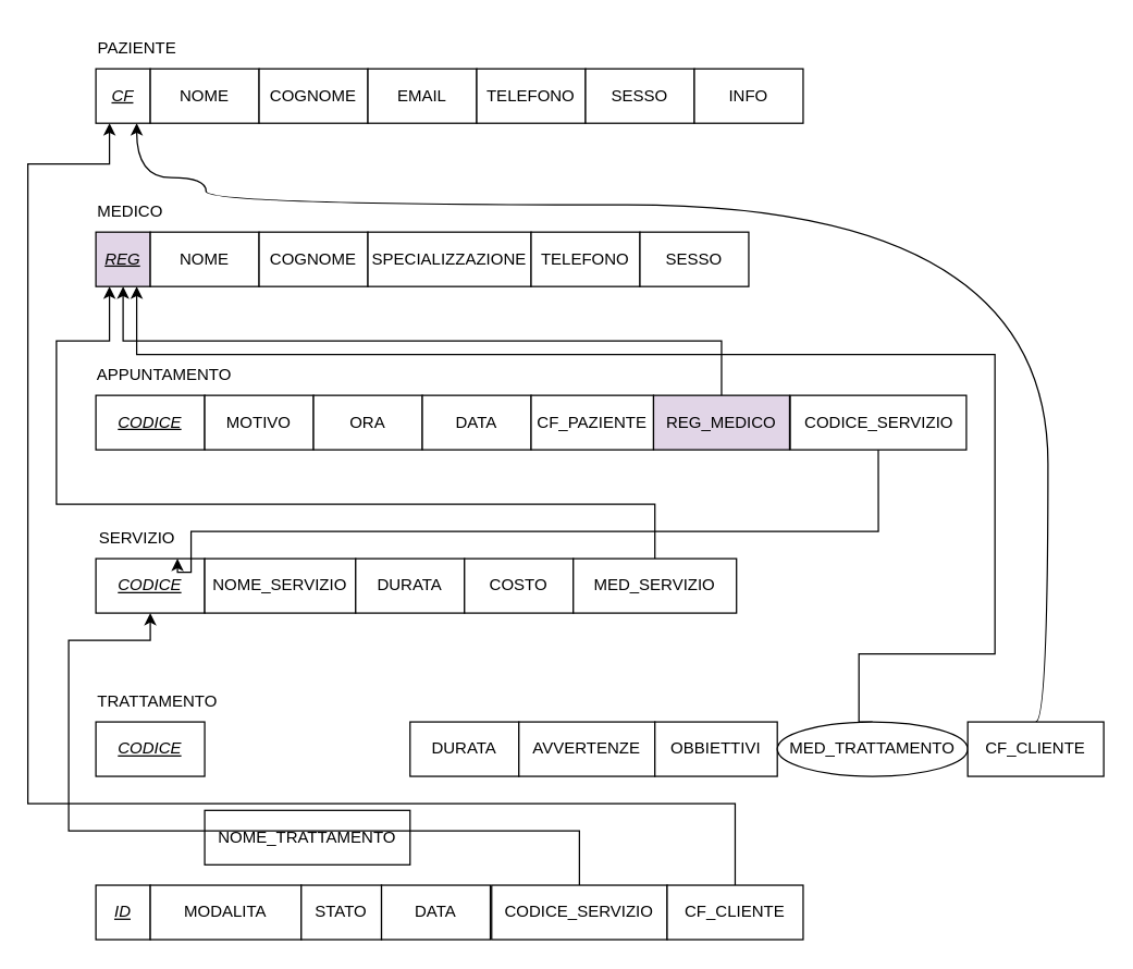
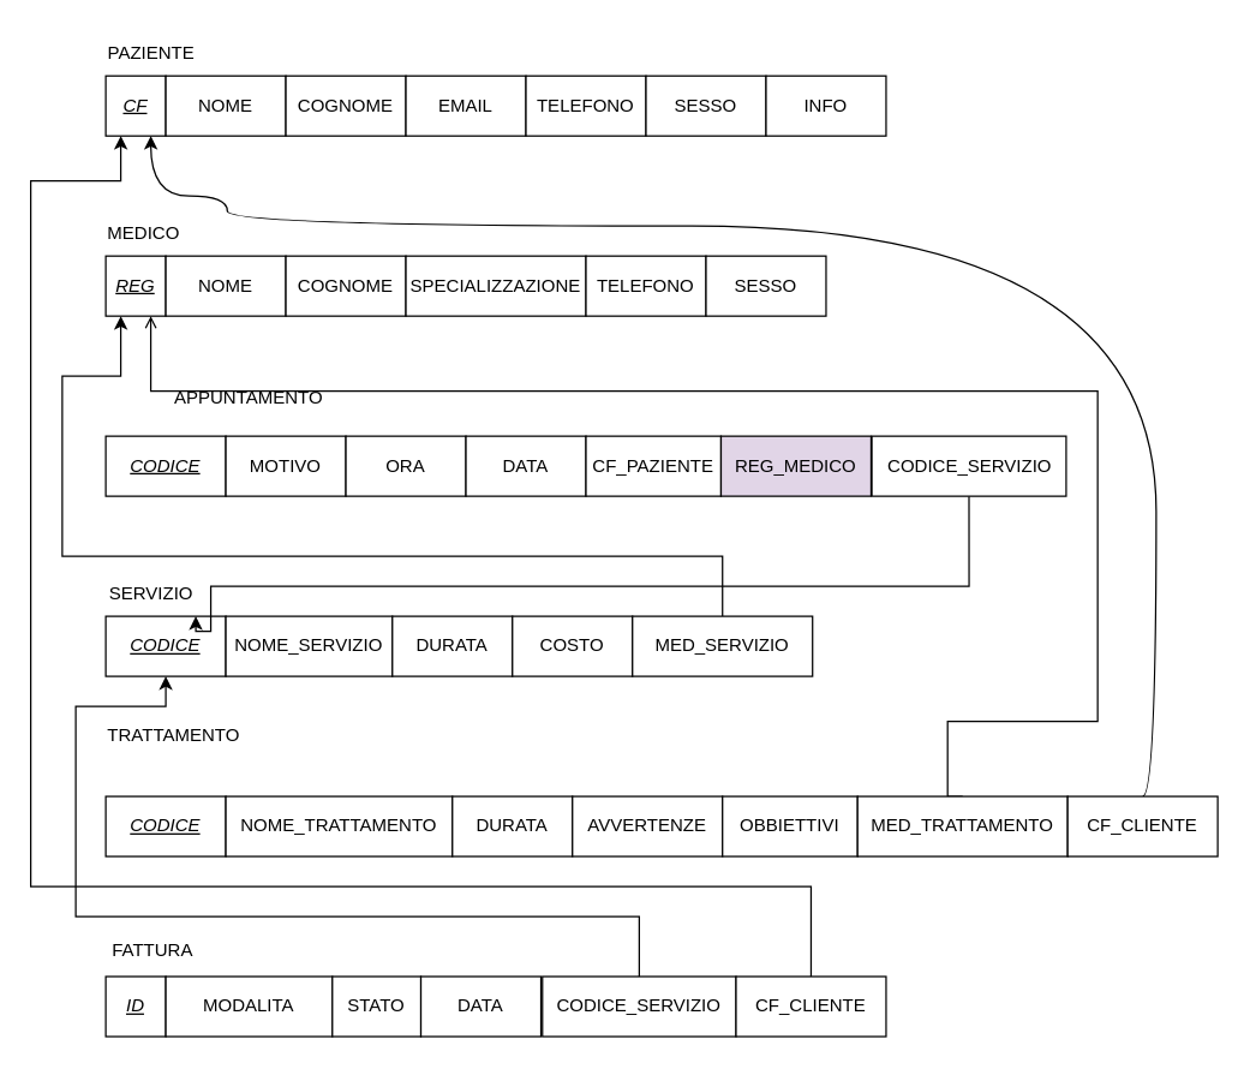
  <mxCell id="0" />
  <mxCell id="1" parent="0" />
  <mxCell id="2" value="&lt;i&gt;&lt;u&gt;CF&lt;/u&gt;&lt;/i&gt;" style="html=1;whiteSpace=wrap;container=1;recursiveResize=0;collapsible=0;" vertex="1" parent="1"><mxGeometry x="70" y="50" width="40" height="40" as="geometry" /></mxCell>
  <mxCell id="3" value="PAZIENTE" style="text;html=1;align=center;verticalAlign=middle;resizable=0;points=[];autosize=1;strokeColor=none;fillColor=none;" vertex="1" parent="1"><mxGeometry x="60" y="20" width="80" height="30" as="geometry" /></mxCell>
  <mxCell id="4" value="NOME" style="html=1;whiteSpace=wrap;container=1;recursiveResize=0;collapsible=0;" vertex="1" parent="1"><mxGeometry x="110" y="50" width="80" height="40" as="geometry" /></mxCell>
  <mxCell id="5" value="COGNOME" style="html=1;whiteSpace=wrap;container=1;recursiveResize=0;collapsible=0;" vertex="1" parent="1"><mxGeometry x="190" y="50" width="80" height="40" as="geometry" /></mxCell>
  <mxCell id="6" value="EMAIL" style="html=1;whiteSpace=wrap;container=1;recursiveResize=0;collapsible=0;" vertex="1" parent="1"><mxGeometry x="270" y="50" width="80" height="40" as="geometry" /></mxCell>
  <mxCell id="7" value="TELEFONO" style="html=1;whiteSpace=wrap;container=1;recursiveResize=0;collapsible=0;" vertex="1" parent="1"><mxGeometry x="350" y="50" width="80" height="40" as="geometry" /></mxCell>
  <mxCell id="8" value="SESSO" style="html=1;whiteSpace=wrap;container=1;recursiveResize=0;collapsible=0;" vertex="1" parent="1"><mxGeometry x="430" y="50" width="80" height="40" as="geometry" /></mxCell>
  <mxCell id="9" value="INFO" style="html=1;whiteSpace=wrap;container=1;recursiveResize=0;collapsible=0;" vertex="1" parent="1"><mxGeometry x="510" y="50" width="80" height="40" as="geometry" /></mxCell>
  <mxCell id="10" value="&lt;i&gt;&lt;u&gt;CODICE&lt;/u&gt;&lt;/i&gt;" style="html=1;whiteSpace=wrap;container=1;recursiveResize=0;collapsible=0;" vertex="1" parent="1"><mxGeometry x="70" y="290" width="80" height="40" as="geometry" /></mxCell>
  <mxCell id="11" value="MOTIVO" style="html=1;whiteSpace=wrap;container=1;recursiveResize=0;collapsible=0;" vertex="1" parent="1"><mxGeometry x="150" y="290" width="80" height="40" as="geometry" /></mxCell>
  <mxCell id="12" value="ORA" style="html=1;whiteSpace=wrap;container=1;recursiveResize=0;collapsible=0;" vertex="1" parent="1"><mxGeometry x="230" y="290" width="80" height="40" as="geometry" /></mxCell>
  <mxCell id="13" value="DATA" style="html=1;whiteSpace=wrap;container=1;recursiveResize=0;collapsible=0;" vertex="1" parent="1"><mxGeometry x="310" y="290" width="80" height="40" as="geometry" /></mxCell>
- <mxCell id="14" value="APPUNTAMENTO" style="text;html=1;align=center;verticalAlign=middle;resizable=0;points=[];autosize=1;strokeColor=none;fillColor=none;" vertex="1" parent="1"><mxGeometry x="60" y="260" width="120" height="30" as="geometry" /></mxCell>
- <mxCell id="15" value="&lt;i&gt;&lt;u&gt;REG&lt;/u&gt;&lt;/i&gt;" style="html=1;whiteSpace=wrap;container=1;recursiveResize=0;collapsible=0;fillColor=#e1d5e7;" vertex="1" parent="1"><mxGeometry x="70" y="170" width="40" height="40" as="geometry" /></mxCell>
+ <mxCell id="14" value="APPUNTAMENTO" style="text;html=1;align=center;verticalAlign=middle;resizable=0;points=[];autosize=1;strokeColor=none;fillColor=none;" vertex="1" parent="1"><mxGeometry x="105" y="250" width="120" height="30" as="geometry" /></mxCell>
+ <mxCell id="15" value="&lt;i&gt;&lt;u&gt;REG&lt;/u&gt;&lt;/i&gt;" style="html=1;whiteSpace=wrap;container=1;recursiveResize=0;collapsible=0;" vertex="1" parent="1"><mxGeometry x="70" y="170" width="40" height="40" as="geometry" /></mxCell>
  <mxCell id="16" value="NOME" style="html=1;whiteSpace=wrap;container=1;recursiveResize=0;collapsible=0;" vertex="1" parent="1"><mxGeometry x="110" y="170" width="80" height="40" as="geometry" /></mxCell>
  <mxCell id="17" value="COGNOME" style="html=1;whiteSpace=wrap;container=1;recursiveResize=0;collapsible=0;" vertex="1" parent="1"><mxGeometry x="190" y="170" width="80" height="40" as="geometry" /></mxCell>
  <mxCell id="18" value="SPECIALIZZAZIONE" style="html=1;whiteSpace=wrap;container=1;recursiveResize=0;collapsible=0;" vertex="1" parent="1"><mxGeometry x="270" y="170" width="120" height="40" as="geometry" /></mxCell>
  <mxCell id="19" value="TELEFONO" style="html=1;whiteSpace=wrap;container=1;recursiveResize=0;collapsible=0;" vertex="1" parent="1"><mxGeometry x="390" y="170" width="80" height="40" as="geometry" /></mxCell>
  <mxCell id="20" value="MEDICO" style="text;html=1;align=center;verticalAlign=middle;resizable=0;points=[];autosize=1;strokeColor=none;fillColor=none;" vertex="1" parent="1"><mxGeometry x="60" y="140" width="70" height="30" as="geometry" /></mxCell>
  <mxCell id="21" value="SESSO" style="html=1;whiteSpace=wrap;container=1;recursiveResize=0;collapsible=0;" vertex="1" parent="1"><mxGeometry x="470" y="170" width="80" height="40" as="geometry" /></mxCell>
  <mxCell id="22" value="CF_PAZIENTE" style="html=1;whiteSpace=wrap;container=1;recursiveResize=0;collapsible=0;" vertex="1" parent="1"><mxGeometry x="390" y="290" width="90" height="40" as="geometry" /></mxCell>
- <mxCell id="23" style="edgeStyle=orthogonalEdgeStyle;rounded=0;orthogonalLoop=1;jettySize=auto;html=1;exitX=0.5;exitY=0;exitDx=0;exitDy=0;entryX=0.5;entryY=1;entryDx=0;entryDy=0;" edge="1" parent="1" source="24" target="15"><mxGeometry relative="1" as="geometry" /></mxCell>
  <mxCell id="24" value="REG_MEDICO" style="html=1;whiteSpace=wrap;container=1;recursiveResize=0;collapsible=0;fillColor=#e1d5e7;" vertex="1" parent="1"><mxGeometry x="480" y="290" width="100" height="40" as="geometry" /></mxCell>
  <mxCell id="25" value="&lt;i&gt;&lt;u&gt;CODICE&lt;/u&gt;&lt;/i&gt;" style="html=1;whiteSpace=wrap;container=1;recursiveResize=0;collapsible=0;" vertex="1" parent="1"><mxGeometry x="70" y="410" width="80" height="40" as="geometry" /></mxCell>
  <mxCell id="26" value="NOME_SERVIZIO" style="html=1;whiteSpace=wrap;container=1;recursiveResize=0;collapsible=0;" vertex="1" parent="1"><mxGeometry x="150" y="410" width="111" height="40" as="geometry" /></mxCell>
  <mxCell id="27" value="DURATA" style="html=1;whiteSpace=wrap;container=1;recursiveResize=0;collapsible=0;" vertex="1" parent="1"><mxGeometry x="261" y="410" width="80" height="40" as="geometry" /></mxCell>
  <mxCell id="28" value="COSTO" style="html=1;whiteSpace=wrap;container=1;recursiveResize=0;collapsible=0;" vertex="1" parent="1"><mxGeometry x="341" y="410" width="80" height="40" as="geometry" /></mxCell>
  <mxCell id="29" style="edgeStyle=orthogonalEdgeStyle;rounded=0;orthogonalLoop=1;jettySize=auto;html=1;exitX=0.5;exitY=0;exitDx=0;exitDy=0;entryX=0.25;entryY=1;entryDx=0;entryDy=0;" edge="1" parent="1" source="30" target="15"><mxGeometry relative="1" as="geometry"><mxPoint x="71" y="230" as="targetPoint" /><Array as="points"><mxPoint x="481" y="370" /><mxPoint x="41" y="370" /><mxPoint x="41" y="250" /><mxPoint x="80" y="250" /></Array></mxGeometry></mxCell>
  <mxCell id="30" value="MED_SERVIZIO" style="html=1;whiteSpace=wrap;container=1;recursiveResize=0;collapsible=0;" vertex="1" parent="1"><mxGeometry x="421" y="410" width="120" height="40" as="geometry" /></mxCell>
  <mxCell id="31" value="SERVIZIO" style="text;html=1;align=center;verticalAlign=middle;resizable=0;points=[];autosize=1;strokeColor=none;fillColor=none;" vertex="1" parent="1"><mxGeometry x="60" y="380" width="80" height="30" as="geometry" /></mxCell>
  <mxCell id="32" value="&lt;i&gt;&lt;u&gt;CODICE&lt;/u&gt;&lt;/i&gt;" style="html=1;whiteSpace=wrap;container=1;recursiveResize=0;collapsible=0;" vertex="1" parent="1"><mxGeometry x="70" y="530" width="80" height="40" as="geometry" /></mxCell>
- <mxCell id="33" value="NOME_TRATTAMENTO" style="html=1;whiteSpace=wrap;container=1;recursiveResize=0;collapsible=0;" vertex="1" parent="1"><mxGeometry x="150" y="595" width="151" height="40" as="geometry" /></mxCell>
+ <mxCell id="33" value="NOME_TRATTAMENTO" style="html=1;whiteSpace=wrap;container=1;recursiveResize=0;collapsible=0;" vertex="1" parent="1"><mxGeometry x="150" y="530" width="151" height="40" as="geometry" /></mxCell>
  <mxCell id="34" value="DURATA" style="html=1;whiteSpace=wrap;container=1;recursiveResize=0;collapsible=0;" vertex="1" parent="1"><mxGeometry x="301" y="530" width="80" height="40" as="geometry" /></mxCell>
  <mxCell id="35" value="AVVERTENZE" style="html=1;whiteSpace=wrap;container=1;recursiveResize=0;collapsible=0;" vertex="1" parent="1"><mxGeometry x="381" y="530" width="100" height="40" as="geometry" /></mxCell>
  <mxCell id="36" value="OBBIETTIVI" style="html=1;whiteSpace=wrap;container=1;recursiveResize=0;collapsible=0;" vertex="1" parent="1"><mxGeometry x="481" y="530" width="90" height="40" as="geometry" /></mxCell>
  <mxCell id="37" value="&lt;i&gt;&lt;u&gt;ID&lt;/u&gt;&lt;/i&gt;" style="html=1;whiteSpace=wrap;container=1;recursiveResize=0;collapsible=0;" vertex="1" parent="1"><mxGeometry x="70" y="650" width="40" height="40" as="geometry" /></mxCell>
  <mxCell id="38" value="MODALITA" style="html=1;whiteSpace=wrap;container=1;recursiveResize=0;collapsible=0;" vertex="1" parent="1"><mxGeometry x="110" y="650" width="111" height="40" as="geometry" /></mxCell>
  <mxCell id="39" value="STATO" style="html=1;whiteSpace=wrap;container=1;recursiveResize=0;collapsible=0;" vertex="1" parent="1"><mxGeometry x="221" y="650" width="59" height="40" as="geometry" /></mxCell>
  <mxCell id="40" value="DATA" style="html=1;whiteSpace=wrap;container=1;recursiveResize=0;collapsible=0;" vertex="1" parent="1"><mxGeometry x="280" y="650" width="80" height="40" as="geometry" /></mxCell>
  <mxCell id="41" style="edgeStyle=orthogonalEdgeStyle;rounded=0;orthogonalLoop=1;jettySize=auto;html=1;exitX=0.5;exitY=0;exitDx=0;exitDy=0;entryX=0.5;entryY=1;entryDx=0;entryDy=0;" edge="1" parent="1" source="42" target="25"><mxGeometry relative="1" as="geometry"><Array as="points"><mxPoint x="426" y="610" /><mxPoint x="50" y="610" /><mxPoint x="50" y="470" /><mxPoint x="110" y="470" /></Array></mxGeometry></mxCell>
  <mxCell id="42" value="CODICE_SERVIZIO" style="html=1;whiteSpace=wrap;container=1;recursiveResize=0;collapsible=0;" vertex="1" parent="1"><mxGeometry x="361" y="650" width="129" height="40" as="geometry" /></mxCell>
- <mxCell id="43" value="TRATTAMENTO" style="text;html=1;align=center;verticalAlign=middle;resizable=0;points=[];autosize=1;strokeColor=none;fillColor=none;" vertex="1" parent="1"><mxGeometry x="60" y="500" width="110" height="30" as="geometry" /></mxCell>
- <mxCell id="45" style="edgeStyle=orthogonalEdgeStyle;rounded=0;orthogonalLoop=1;jettySize=auto;html=1;exitX=0.5;exitY=0;exitDx=0;exitDy=0;entryX=0.75;entryY=1;entryDx=0;entryDy=0;" edge="1" parent="1" source="46" target="15"><mxGeometry relative="1" as="geometry"><Array as="points"><mxPoint x="631" y="480" /><mxPoint x="731" y="480" /><mxPoint x="731" y="260" /><mxPoint x="100" y="260" /></Array></mxGeometry></mxCell>
- <mxCell id="46" value="MED_TRATTAMENTO" style="ellipse;html=1;whiteSpace=wrap;container=1;recursiveResize=0;collapsible=0;" vertex="1" parent="1"><mxGeometry x="571" y="530" width="140" height="40" as="geometry" /></mxCell>
+ <mxCell id="43" value="TRATTAMENTO" style="text;html=1;align=center;verticalAlign=middle;resizable=0;points=[];autosize=1;strokeColor=none;fillColor=none;" vertex="1" parent="1"><mxGeometry x="60" y="475" width="110" height="30" as="geometry" /></mxCell>
+ <mxCell id="44" value="FATTURA" style="text;html=1;align=center;verticalAlign=middle;resizable=0;points=[];autosize=1;strokeColor=none;fillColor=none;" vertex="1" parent="1"><mxGeometry x="61" y="618" width="80" height="30" as="geometry" /></mxCell>
+ <mxCell id="45" style="edgeStyle=orthogonalEdgeStyle;rounded=0;orthogonalLoop=1;jettySize=auto;html=1;exitX=0.5;exitY=0;exitDx=0;exitDy=0;entryX=0.75;entryY=1;entryDx=0;entryDy=0;endArrow=open;" edge="1" parent="1" source="46" target="15"><mxGeometry relative="1" as="geometry"><Array as="points"><mxPoint x="631" y="480" /><mxPoint x="731" y="480" /><mxPoint x="731" y="260" /><mxPoint x="100" y="260" /></Array></mxGeometry></mxCell>
+ <mxCell id="46" value="MED_TRATTAMENTO" style="html=1;whiteSpace=wrap;container=1;recursiveResize=0;collapsible=0;" vertex="1" parent="1"><mxGeometry x="571" y="530" width="140" height="40" as="geometry" /></mxCell>
  <mxCell id="47" style="edgeStyle=orthogonalEdgeStyle;rounded=0;orthogonalLoop=1;jettySize=auto;html=1;exitX=0.5;exitY=0;exitDx=0;exitDy=0;entryX=0.25;entryY=1;entryDx=0;entryDy=0;" edge="1" parent="1" source="48" target="2"><mxGeometry relative="1" as="geometry"><Array as="points"><mxPoint x="540" y="590" /><mxPoint x="20" y="590" /><mxPoint x="20" y="120" /><mxPoint x="80" y="120" /></Array></mxGeometry></mxCell>
  <mxCell id="48" value="CF_CLIENTE" style="html=1;whiteSpace=wrap;container=1;recursiveResize=0;collapsible=0;" vertex="1" parent="1"><mxGeometry x="490" y="650" width="100" height="40" as="geometry" /></mxCell>
  <mxCell id="49" style="edgeStyle=orthogonalEdgeStyle;rounded=0;orthogonalLoop=1;jettySize=auto;html=1;exitX=0.5;exitY=0;exitDx=0;exitDy=0;entryX=0.75;entryY=1;entryDx=0;entryDy=0;curved=1;" edge="1" parent="1" source="50" target="2"><mxGeometry relative="1" as="geometry"><Array as="points"><mxPoint x="770" y="530" /><mxPoint x="770" y="150" /><mxPoint x="151" y="150" /><mxPoint x="151" y="130" /><mxPoint x="100" y="130" /></Array></mxGeometry></mxCell>
  <mxCell id="50" value="CF_CLIENTE" style="html=1;whiteSpace=wrap;container=1;recursiveResize=0;collapsible=0;" vertex="1" parent="1"><mxGeometry x="711" y="530" width="100" height="40" as="geometry" /></mxCell>
  <mxCell id="51" style="edgeStyle=orthogonalEdgeStyle;rounded=0;orthogonalLoop=1;jettySize=auto;html=1;exitX=0.5;exitY=1;exitDx=0;exitDy=0;entryX=0.75;entryY=0;entryDx=0;entryDy=0;" edge="1" parent="1" source="52" target="25"><mxGeometry relative="1" as="geometry"><Array as="points"><mxPoint x="645" y="390" /><mxPoint x="140" y="390" /><mxPoint x="140" y="420" /><mxPoint x="130" y="420" /></Array></mxGeometry></mxCell>
  <mxCell id="52" value="CODICE_SERVIZIO" style="html=1;whiteSpace=wrap;container=1;recursiveResize=0;collapsible=0;" vertex="1" parent="1"><mxGeometry x="580.5" y="290" width="129.5" height="40" as="geometry" /></mxCell>
